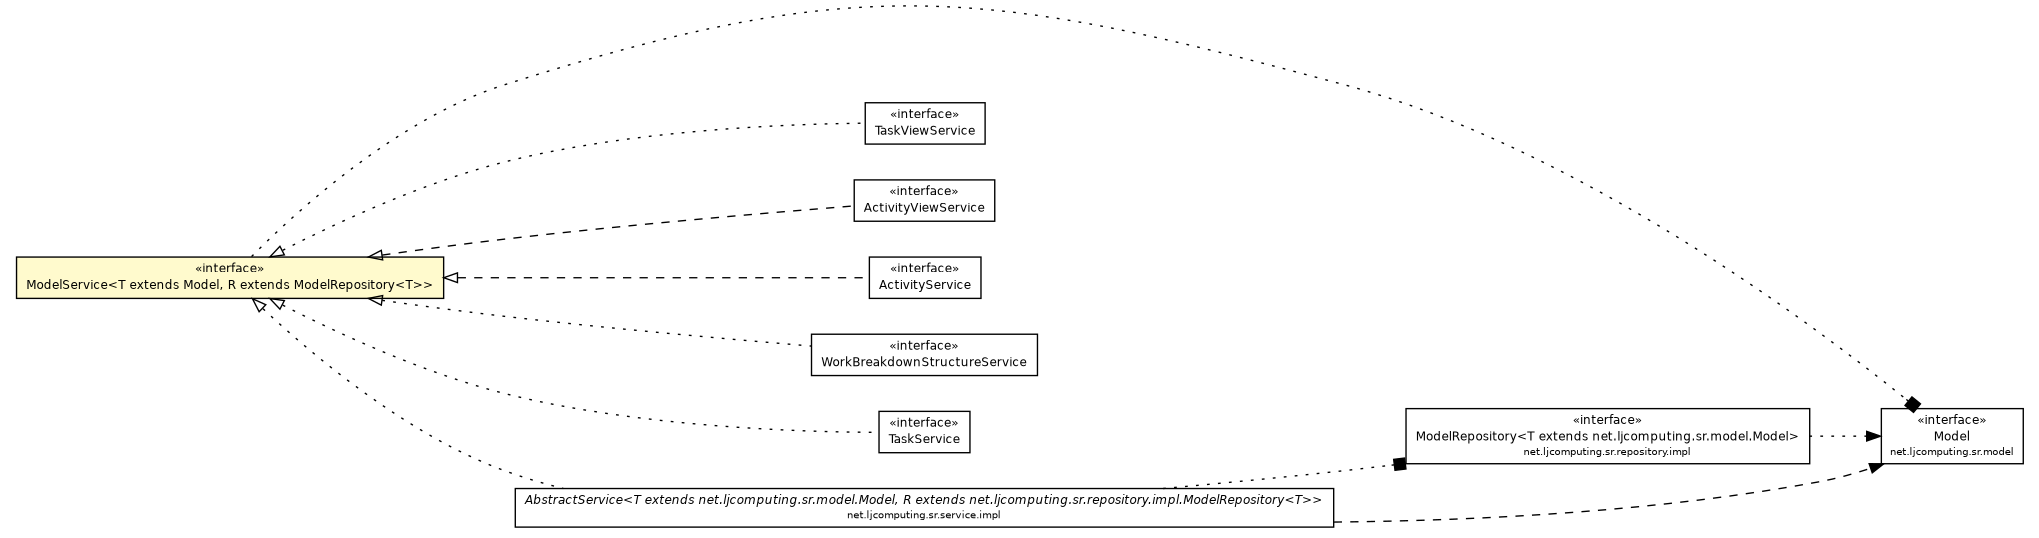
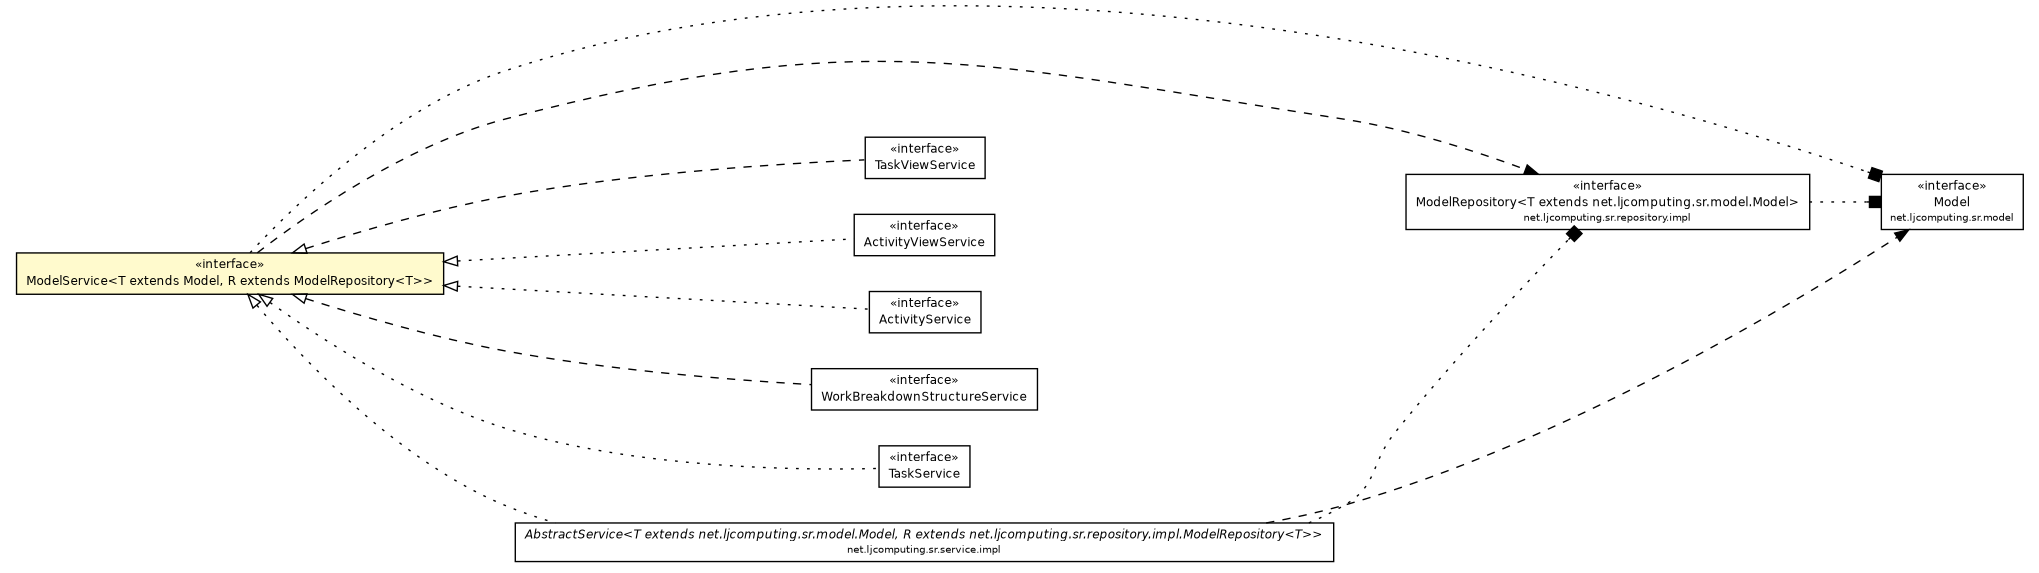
  digraph {
    nodesep=0.25
    rankdir=LR
    ranksep=0.5
    node [fontcolor=black fontname=Helvetica fontsize=9.0 shape=plaintext]
    edge [fontname=Helvetica fontsize=10 headport=p labelfontname=Helvetica labelfontsize=10 style=dotted tailport=p arrowtail=empty dir=back]
    n1 [label=<<table title="net.ljcomputing.sr.repository.impl.ModelRepository" border="0" cellborder="1" cellspacing="0" cellpadding="2" port="p" href="../repository/impl/ModelRepository.html"> 		<tr><td><table border="0" cellspacing="0" cellpadding="1"> <tr><td align="center" balign="center"> &#171;interface&#187; </td></tr> <tr><td align="center" balign="center"> ModelRepository&lt;T extends net.ljcomputing.sr.model.Model&gt; </td></tr> <tr><td align="center" balign="center"><font point-size="7.0"> net.ljcomputing.sr.repository.impl </font></td></tr> 		</table></td></tr> 		</table>>]
    n2 [label=<<table title="net.ljcomputing.sr.model.Model" border="0" cellborder="1" cellspacing="0" cellpadding="2" port="p" href="../model/Model.html"> 		<tr><td><table border="0" cellspacing="0" cellpadding="1"> <tr><td align="center" balign="center"> &#171;interface&#187; </td></tr> <tr><td align="center" balign="center"> Model </td></tr> <tr><td align="center" balign="center"><font point-size="7.0"> net.ljcomputing.sr.model </font></td></tr> 		</table></td></tr> 		</table>>]
    n3 [label=<<table title="net.ljcomputing.sr.service.TaskViewService" border="0" cellborder="1" cellspacing="0" cellpadding="2" port="p" href="./TaskViewService.html"> 		<tr><td><table border="0" cellspacing="0" cellpadding="1"> <tr><td align="center" balign="center"> &#171;interface&#187; </td></tr> <tr><td align="center" balign="center"> TaskViewService </td></tr> 		</table></td></tr> 		</table>>]
    n4 [label=<<table title="net.ljcomputing.sr.service.ActivityViewService" border="0" cellborder="1" cellspacing="0" cellpadding="2" port="p" href="./ActivityViewService.html"> 		<tr><td><table border="0" cellspacing="0" cellpadding="1"> <tr><td align="center" balign="center"> &#171;interface&#187; </td></tr> <tr><td align="center" balign="center"> ActivityViewService </td></tr> 		</table></td></tr> 		</table>>]
    n5 [label=<<table title="net.ljcomputing.sr.service.ModelService" border="0" cellborder="1" cellspacing="0" cellpadding="2" port="p" bgcolor="lemonChiffon" href="./ModelService.html"> 		<tr><td><table border="0" cellspacing="0" cellpadding="1"> <tr><td align="center" balign="center"> &#171;interface&#187; </td></tr> <tr><td align="center" balign="center"> ModelService&lt;T extends Model, R extends ModelRepository&lt;T&gt;&gt; </td></tr> 		</table></td></tr> 		</table>>]
    n6 [label=<<table title="net.ljcomputing.sr.service.ActivityService" border="0" cellborder="1" cellspacing="0" cellpadding="2" port="p" href="./ActivityService.html"> 		<tr><td><table border="0" cellspacing="0" cellpadding="1"> <tr><td align="center" balign="center"> &#171;interface&#187; </td></tr> <tr><td align="center" balign="center"> ActivityService </td></tr> 		</table></td></tr> 		</table>>]
    n7 [label=<<table title="net.ljcomputing.sr.service.WorkBreakdownStructureService" border="0" cellborder="1" cellspacing="0" cellpadding="2" port="p" href="./WorkBreakdownStructureService.html"> 		<tr><td><table border="0" cellspacing="0" cellpadding="1"> <tr><td align="center" balign="center"> &#171;interface&#187; </td></tr> <tr><td align="center" balign="center"> WorkBreakdownStructureService </td></tr> 		</table></td></tr> 		</table>>]
    n8 [label=<<table title="net.ljcomputing.sr.service.TaskService" border="0" cellborder="1" cellspacing="0" cellpadding="2" port="p" href="./TaskService.html"> 		<tr><td><table border="0" cellspacing="0" cellpadding="1"> <tr><td align="center" balign="center"> &#171;interface&#187; </td></tr> <tr><td align="center" balign="center"> TaskService </td></tr> 		</table></td></tr> 		</table>>]
    n9 [label=<<table title="net.ljcomputing.sr.service.impl.AbstractService" border="0" cellborder="1" cellspacing="0" cellpadding="2" port="p" href="./impl/AbstractService.html"> 		<tr><td><table border="0" cellspacing="0" cellpadding="1"> <tr><td align="center" balign="center"><font face="Helvetica-Oblique"> AbstractService&lt;T extends net.ljcomputing.sr.model.Model, R extends net.ljcomputing.sr.repository.impl.ModelRepository&lt;T&gt;&gt; </font></td></tr> <tr><td align="center" balign="center"><font point-size="7.0"> net.ljcomputing.sr.service.impl </font></td></tr> 		</table></td></tr> 		</table>>]
-   n1 -> n2 [arrowhead=normal color=black fontcolor=black fontsize=10.0 arrowtail="" dir=""]
+   n1 -> n2 [arrowhead=box color=black fontcolor=black fontsize=10.0 arrowtail="" dir=""]
+   n5 -> n1 [arrowhead=normal color=black fontcolor=black fontsize=10.0 style=dashed arrowtail="" dir=""]
    n5 -> n2 [arrowhead=box color=black fontcolor=black fontsize=10.0 arrowtail="" dir=""]
-   n5 -> n3
-   n5 -> n4 [style=dashed]
-   n5 -> n6 [style=dashed]
-   n5 -> n7
+   n5 -> n3 [style=dashed]
+   n5 -> n4
+   n5 -> n6
+   n5 -> n7 [style=dashed]
    n5 -> n8
    n5 -> n9
    n9 -> n1 [arrowhead=box color=black fontcolor=black fontsize=10.0 arrowtail="" dir=""]
    n9 -> n2 [arrowhead=normal color=black fontcolor=black fontsize=10.0 style=dashed arrowtail="" dir=""]
  }
